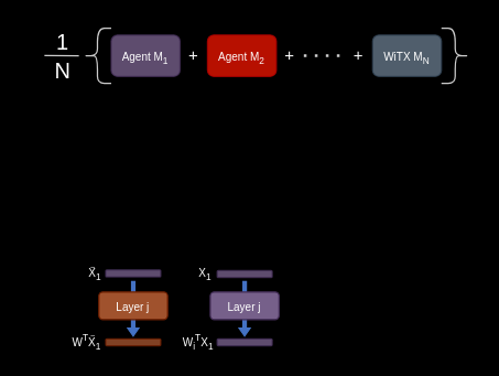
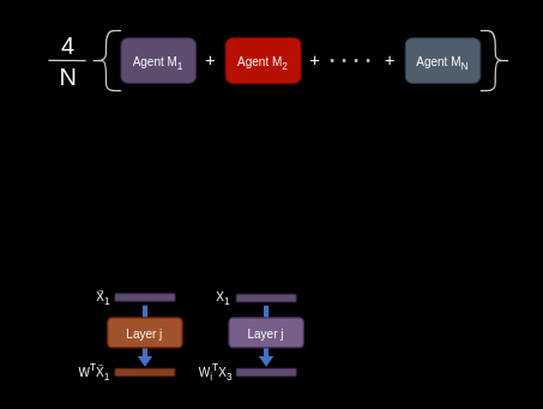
  <mxCell id="0" />
  <mxCell id="1" parent="0" />
  <mxCell id="2" value="" style="shape=flexArrow;endArrow=classic;html=1;rounded=0;strokeColor=#4472C4;endWidth=4.674;endSize=1.594;width=2.344;fillColor=#4472C4;" edge="1" parent="1"><mxGeometry width="50" height="50" relative="1" as="geometry"><mxPoint x="177" y="203.5" as="sourcePoint" /><mxPoint x="176.95" y="244" as="targetPoint" /><Array as="points"><mxPoint x="176.89" y="203.5" /></Array></mxGeometry></mxCell>
  <mxCell id="3" value="" style="shape=flexArrow;endArrow=classic;html=1;rounded=0;strokeColor=#4472C4;endWidth=4.674;endSize=1.594;width=2.344;fillColor=#4472C4;" edge="1" parent="1"><mxGeometry width="50" height="50" relative="1" as="geometry"><mxPoint x="96.04" y="203.5" as="sourcePoint" /><mxPoint x="95.99" y="244" as="targetPoint" /><Array as="points"><mxPoint x="95.93" y="203.5" /></Array></mxGeometry></mxCell>
  <mxCell id="4" value="&lt;font color=&quot;#ffffff&quot;&gt;+&lt;/font&gt;" style="text;html=1;align=center;verticalAlign=middle;whiteSpace=wrap;rounded=0;opacity=80;" vertex="1" parent="1"><mxGeometry x="230" y="25" width="60" height="30" as="geometry" /></mxCell>
  <mxCell id="5" value="&lt;font style=&quot;font-size: 16px;&quot; color=&quot;#ffffff&quot;&gt;N&lt;/font&gt;" style="text;html=1;align=center;verticalAlign=middle;whiteSpace=wrap;rounded=0;opacity=80;" vertex="1" parent="1"><mxGeometry x="20" y="41" width="50" height="20" as="geometry" /></mxCell>
  <mxCell id="6" value="&lt;font style=&quot;font-size: 8px;&quot;&gt;Agent M&lt;sub&gt;1&lt;/sub&gt;&lt;/font&gt;" style="rounded=1;whiteSpace=wrap;html=1;fillColor=#76608a;strokeColor=#432D57;opacity=80;fontColor=#ffffff;" vertex="1" parent="1"><mxGeometry x="80" y="25" width="50" height="30" as="geometry" /></mxCell>
  <mxCell id="7" value="&lt;font style=&quot;font-size: 8px;&quot;&gt;Agent M&lt;sub&gt;2&lt;/sub&gt;&lt;/font&gt;" style="rounded=1;whiteSpace=wrap;html=1;fillColor=#e51400;strokeColor=#B20000;opacity=80;fontColor=#ffffff;" vertex="1" parent="1"><mxGeometry x="150" y="25" width="50" height="30" as="geometry" /></mxCell>
  <mxCell id="8" value="" style="endArrow=none;dashed=1;html=1;dashPattern=1 3;strokeWidth=2;rounded=0;strokeColor=#FFFFFF;opacity=80;" edge="1" parent="1"><mxGeometry width="50" height="50" relative="1" as="geometry"><mxPoint x="220" y="39.89" as="sourcePoint" /><mxPoint x="250" y="39.89" as="targetPoint" /></mxGeometry></mxCell>
- <mxCell id="9" value="&lt;font style=&quot;font-size: 8px;&quot;&gt;WiTX M&lt;sub&gt;N&lt;/sub&gt;&lt;/font&gt;" style="rounded=1;whiteSpace=wrap;html=1;fillColor=#647687;strokeColor=#314354;opacity=80;fontColor=#ffffff;" vertex="1" parent="1"><mxGeometry x="270" y="25" width="50" height="30" as="geometry" /></mxCell>
+ <mxCell id="9" value="&lt;font style=&quot;font-size: 8px;&quot;&gt;Agent M&lt;sub&gt;N&lt;/sub&gt;&lt;/font&gt;" style="rounded=1;whiteSpace=wrap;html=1;fillColor=#647687;strokeColor=#314354;opacity=80;fontColor=#ffffff;" vertex="1" parent="1"><mxGeometry x="270" y="25" width="50" height="30" as="geometry" /></mxCell>
  <mxCell id="10" value="&lt;font color=&quot;#ffffff&quot;&gt;+&lt;/font&gt;" style="text;html=1;align=center;verticalAlign=middle;whiteSpace=wrap;rounded=0;opacity=80;" vertex="1" parent="1"><mxGeometry x="110" y="25" width="60" height="30" as="geometry" /></mxCell>
  <mxCell id="11" value="&lt;font color=&quot;#ffffff&quot;&gt;+&lt;/font&gt;" style="text;html=1;align=center;verticalAlign=middle;whiteSpace=wrap;rounded=0;opacity=80;" vertex="1" parent="1"><mxGeometry x="180" y="25" width="60" height="30" as="geometry" /></mxCell>
  <mxCell id="12" value="" style="shape=curlyBracket;whiteSpace=wrap;html=1;rounded=1;labelPosition=left;verticalLabelPosition=middle;align=right;verticalAlign=middle;strokeColor=#FFFFFF;size=0.5;opacity=80;" vertex="1" parent="1"><mxGeometry x="60" y="20" width="20" height="40" as="geometry" /></mxCell>
  <mxCell id="13" value="" style="shape=curlyBracket;whiteSpace=wrap;html=1;rounded=1;flipH=1;labelPosition=right;verticalLabelPosition=middle;align=left;verticalAlign=middle;strokeColor=#FFFFFF;opacity=80;" vertex="1" parent="1"><mxGeometry x="320" y="20" width="20" height="40" as="geometry" /></mxCell>
  <mxCell id="14" value="" style="endArrow=none;html=1;rounded=0;strokeColor=#FFFFFF;opacity=80;" edge="1" parent="1"><mxGeometry width="50" height="50" relative="1" as="geometry"><mxPoint x="31.5" y="39.91" as="sourcePoint" /><mxPoint x="56.5" y="40.07" as="targetPoint" /></mxGeometry></mxCell>
- <mxCell id="15" value="&lt;font style=&quot;font-size: 16px;&quot; color=&quot;#ffffff&quot;&gt;1&lt;/font&gt;" style="text;html=1;align=center;verticalAlign=middle;whiteSpace=wrap;rounded=0;opacity=80;" vertex="1" parent="1"><mxGeometry x="20" y="20" width="50" height="20" as="geometry" /></mxCell>
+ <mxCell id="15" value="&lt;font style=&quot;font-size: 16px;&quot; color=&quot;#ffffff&quot;&gt;4&lt;/font&gt;" style="text;html=1;align=center;verticalAlign=middle;whiteSpace=wrap;rounded=0;opacity=80;" vertex="1" parent="1"><mxGeometry x="20" y="20" width="50" height="20" as="geometry" /></mxCell>
  <mxCell id="16" value="&lt;span style=&quot;font-size: 8px;&quot;&gt;Layer j&lt;/span&gt;" style="rounded=1;whiteSpace=wrap;html=1;fillColor=#76608a;strokeColor=#432D57;fontColor=#ffffff;" vertex="1" parent="1"><mxGeometry x="152" y="211.5" width="50" height="20" as="geometry" /></mxCell>
  <mxCell id="17" value="&lt;span style=&quot;font-size: 8px;&quot;&gt;Layer j&lt;/span&gt;" style="rounded=1;whiteSpace=wrap;html=1;fillColor=#a0522d;strokeColor=#6D1F00;fontColor=#ffffff;" vertex="1" parent="1"><mxGeometry x="71" y="211.5" width="50" height="20" as="geometry" /></mxCell>
  <mxCell id="18" value="" style="rounded=1;whiteSpace=wrap;html=1;strokeColor=#432D57;fillColor=#76608a;opacity=80;fontColor=#ffffff;" vertex="1" parent="1"><mxGeometry x="157" y="196" width="40" height="5" as="geometry" /></mxCell>
  <mxCell id="19" value="" style="rounded=1;whiteSpace=wrap;html=1;strokeColor=#432D57;fillColor=#76608a;opacity=80;fontColor=#ffffff;" vertex="1" parent="1"><mxGeometry x="76" y="195.5" width="40" height="5" as="geometry" /></mxCell>
  <mxCell id="20" value="" style="rounded=1;whiteSpace=wrap;html=1;strokeColor=#6D1F00;fillColor=#A0522D;opacity=80;fontColor=#ffffff;" vertex="1" parent="1"><mxGeometry x="76" y="245.5" width="40" height="5" as="geometry" /></mxCell>
  <mxCell id="21" value="" style="rounded=1;whiteSpace=wrap;html=1;strokeColor=#432D57;fillColor=#76608a;opacity=80;fontColor=#ffffff;" vertex="1" parent="1"><mxGeometry x="157" y="245.5" width="40" height="5" as="geometry" /></mxCell>
  <mxCell id="22" value="&lt;font color=&quot;#ffffff&quot; style=&quot;font-size: 8px;&quot;&gt;X&lt;sub&gt;1&lt;/sub&gt;&lt;/font&gt;" style="text;html=1;align=center;verticalAlign=middle;whiteSpace=wrap;rounded=0;" vertex="1" parent="1"><mxGeometry x="66" y="195.5" width="5" height="3.5" as="geometry" /></mxCell>
  <mxCell id="23" value="&lt;font style=&quot;font-size: 8px;&quot; color=&quot;#ffffff&quot;&gt;W&lt;sup&gt;T&lt;/sup&gt;X&lt;sub&gt;1&lt;/sub&gt;&lt;/font&gt;" style="text;html=1;align=center;verticalAlign=middle;whiteSpace=wrap;rounded=0;" vertex="1" parent="1"><mxGeometry x="60" y="245.5" width="5" height="3.5" as="geometry" /></mxCell>
- <mxCell id="24" value="&lt;font style=&quot;font-size: 8px;&quot; color=&quot;#ffffff&quot;&gt;W&lt;sub&gt;i&lt;/sub&gt;&lt;sup&gt;T&lt;/sup&gt;X&lt;sub&gt;1&lt;/sub&gt;&lt;/font&gt;" style="text;html=1;align=center;verticalAlign=middle;whiteSpace=wrap;rounded=0;" vertex="1" parent="1"><mxGeometry x="141" y="245.5" width="5" height="3.5" as="geometry" /></mxCell>
+ <mxCell id="24" value="&lt;font style=&quot;font-size: 8px;&quot; color=&quot;#ffffff&quot;&gt;W&lt;sub&gt;i&lt;/sub&gt;&lt;sup&gt;T&lt;/sup&gt;X&lt;sub&gt;3&lt;/sub&gt;&lt;/font&gt;" style="text;html=1;align=center;verticalAlign=middle;whiteSpace=wrap;rounded=0;" vertex="1" parent="1"><mxGeometry x="141" y="245.5" width="5" height="3.5" as="geometry" /></mxCell>
  <mxCell id="25" value="&lt;font style=&quot;font-size: 8px;&quot; color=&quot;#ffffff&quot;&gt;X&lt;sub&gt;1&lt;/sub&gt;&lt;/font&gt;" style="text;html=1;align=center;verticalAlign=middle;whiteSpace=wrap;rounded=0;" vertex="1" parent="1"><mxGeometry x="146" y="195" width="5" height="3.5" as="geometry" /></mxCell>
  <mxCell id="26" value="&lt;font style=&quot;font-size: 6px;&quot; color=&quot;#ffffff&quot;&gt;~&lt;/font&gt;" style="text;html=1;align=center;verticalAlign=middle;whiteSpace=wrap;rounded=0;" vertex="1" parent="1"><mxGeometry x="57" y="187" width="20" height="10" as="geometry" /></mxCell>
  <mxCell id="27" value="&lt;font style=&quot;font-size: 6px;&quot; color=&quot;#ffffff&quot;&gt;~&lt;/font&gt;" style="text;html=1;align=center;verticalAlign=middle;whiteSpace=wrap;rounded=0;" vertex="1" parent="1"><mxGeometry x="57" y="236.5" width="20" height="10" as="geometry" /></mxCell>
